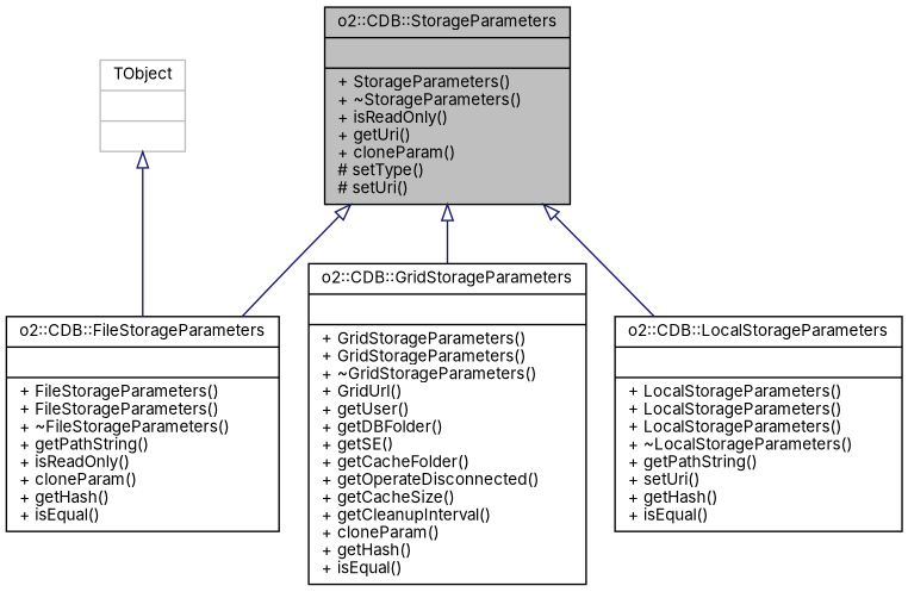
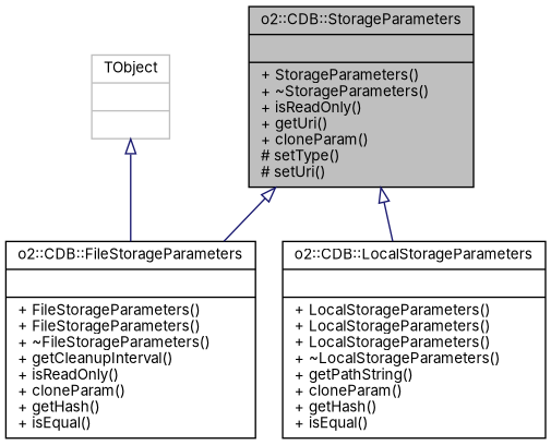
  digraph {
    fontname=Inter
    node [color=black fontname=Inter fontsize=10 shape=record]
    edge [arrowtail=onormal color=midnightblue dir=back fontname=Inter fontsize=10 labelfontname=Helvetica labelfontsize=10 style=solid]
    n1 [fillcolor=grey75 fontcolor=black height=0.2 label="{o2::CDB::StorageParameters\n||+ StorageParameters()\l+ ~StorageParameters()\l+ isReadOnly()\l+ getUri()\l+ cloneParam()\l# setType()\l# setUri()\l}" style=filled width=0.4]
-   n2 [height=0.2 label="{o2::CDB::FileStorageParameters\n||+ FileStorageParameters()\l+ FileStorageParameters()\l+ ~FileStorageParameters()\l+ getPathString()\l+ isReadOnly()\l+ cloneParam()\l+ getHash()\l+ isEqual()\l}" width=0.4]
-   n3 [height=0.2 label="{o2::CDB::GridStorageParameters\n||+ GridStorageParameters()\l+ GridStorageParameters()\l+ ~GridStorageParameters()\l+ GridUrl()\l+ getUser()\l+ getDBFolder()\l+ getSE()\l+ getCacheFolder()\l+ getOperateDisconnected()\l+ getCacheSize()\l+ getCleanupInterval()\l+ cloneParam()\l+ getHash()\l+ isEqual()\l}" width=0.4]
-   n4 [height=0.2 label="{o2::CDB::LocalStorageParameters\n||+ LocalStorageParameters()\l+ LocalStorageParameters()\l+ LocalStorageParameters()\l+ ~LocalStorageParameters()\l+ getPathString()\l+ setUri()\l+ getHash()\l+ isEqual()\l}" width=0.4]
+   n2 [height=0.2 label="{o2::CDB::FileStorageParameters\n||+ FileStorageParameters()\l+ FileStorageParameters()\l+ ~FileStorageParameters()\l+ getCleanupInterval()\l+ isReadOnly()\l+ cloneParam()\l+ getHash()\l+ isEqual()\l}" width=0.4]
+   n4 [height=0.2 label="{o2::CDB::LocalStorageParameters\n||+ LocalStorageParameters()\l+ LocalStorageParameters()\l+ LocalStorageParameters()\l+ ~LocalStorageParameters()\l+ getPathString()\l+ cloneParam()\l+ getHash()\l+ isEqual()\l}" width=0.4]
    n5 [color=grey75 height=0.2 label="{TObject\n||}" width=0.4]
    n1 -> n2
-   n1 -> n3
    n1 -> n4
    n5 -> n2
  }
